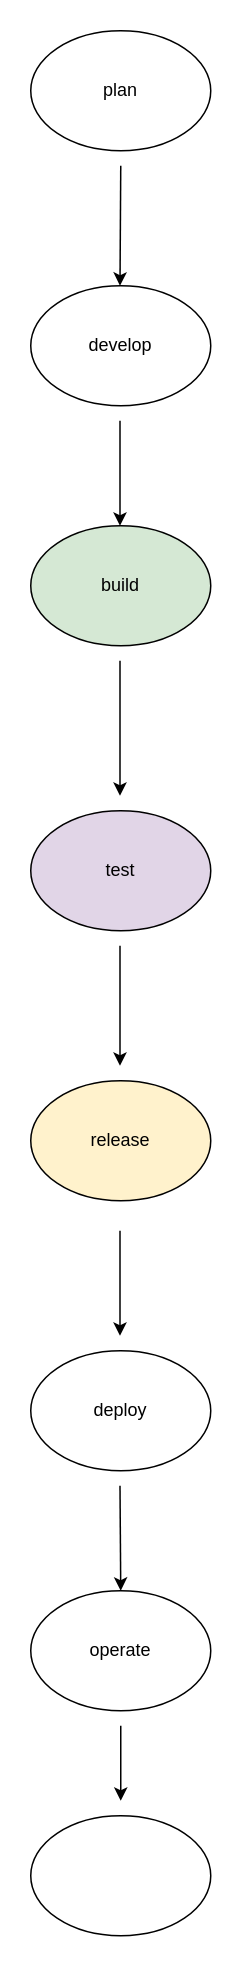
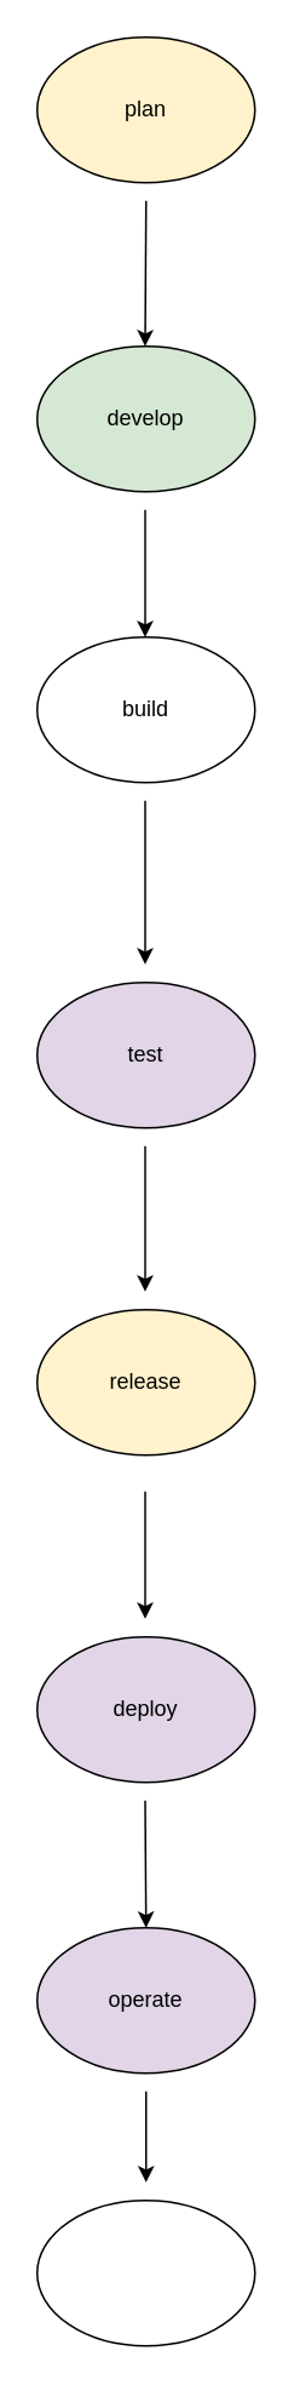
  <mxCell id="0" />
  <mxCell id="1" parent="0" />
- <mxCell id="2" value="plan" style="ellipse;whiteSpace=wrap;html=1;" vertex="1" parent="1"><mxGeometry x="20" y="20" width="120" height="80" as="geometry" /></mxCell>
+ <mxCell id="2" value="plan" style="ellipse;whiteSpace=wrap;html=1;fillColor=#fff2cc;" vertex="1" parent="1"><mxGeometry x="20" y="20" width="120" height="80" as="geometry" /></mxCell>
  <mxCell id="3" value="" style="endArrow=classic;html=1;rounded=0;" edge="1" parent="1"><mxGeometry width="50" height="50" relative="1" as="geometry"><mxPoint x="80" y="110" as="sourcePoint" /><mxPoint x="79.5" y="190" as="targetPoint" /><Array as="points" /></mxGeometry></mxCell>
- <mxCell id="4" value="develop" style="ellipse;whiteSpace=wrap;html=1;" vertex="1" parent="1"><mxGeometry x="20" y="190" width="120" height="80" as="geometry" /></mxCell>
+ <mxCell id="4" value="develop" style="ellipse;whiteSpace=wrap;html=1;fillColor=#d5e8d4;" vertex="1" parent="1"><mxGeometry x="20" y="190" width="120" height="80" as="geometry" /></mxCell>
  <mxCell id="5" value="" style="endArrow=classic;html=1;rounded=0;" edge="1" parent="1"><mxGeometry width="50" height="50" relative="1" as="geometry"><mxPoint x="79.5" y="280" as="sourcePoint" /><mxPoint x="79.5" y="350" as="targetPoint" /><Array as="points"><mxPoint x="79.5" y="320" /></Array></mxGeometry></mxCell>
- <mxCell id="6" value="build" style="ellipse;whiteSpace=wrap;html=1;fillColor=#d5e8d4;" vertex="1" parent="1"><mxGeometry x="20" y="350" width="120" height="80" as="geometry" /></mxCell>
+ <mxCell id="6" value="build" style="ellipse;whiteSpace=wrap;html=1;" vertex="1" parent="1"><mxGeometry x="20" y="350" width="120" height="80" as="geometry" /></mxCell>
  <mxCell id="7" value="" style="endArrow=classic;html=1;rounded=0;" edge="1" parent="1"><mxGeometry width="50" height="50" relative="1" as="geometry"><mxPoint x="79.5" y="450" as="sourcePoint" /><mxPoint x="79.5" y="530" as="targetPoint" /><Array as="points"><mxPoint x="79.5" y="440" /></Array></mxGeometry></mxCell>
  <mxCell id="8" value="test" style="ellipse;whiteSpace=wrap;html=1;fillColor=#e1d5e7;" vertex="1" parent="1"><mxGeometry x="20" y="540" width="120" height="80" as="geometry" /></mxCell>
  <mxCell id="9" value="" style="endArrow=classic;html=1;rounded=0;" edge="1" parent="1"><mxGeometry width="50" height="50" relative="1" as="geometry"><mxPoint x="79.5" y="630" as="sourcePoint" /><mxPoint x="79.5" y="710" as="targetPoint" /><Array as="points"><mxPoint x="79.5" y="670" /></Array></mxGeometry></mxCell>
  <mxCell id="10" value="release" style="ellipse;whiteSpace=wrap;html=1;fillColor=#fff2cc;" vertex="1" parent="1"><mxGeometry x="20" y="720" width="120" height="80" as="geometry" /></mxCell>
  <mxCell id="11" value="" style="endArrow=classic;html=1;rounded=0;" edge="1" parent="1"><mxGeometry width="50" height="50" relative="1" as="geometry"><mxPoint x="79.5" y="820" as="sourcePoint" /><mxPoint x="79.5" y="890" as="targetPoint" /><Array as="points"><mxPoint x="79.5" y="860" /></Array></mxGeometry></mxCell>
- <mxCell id="12" value="deploy" style="ellipse;whiteSpace=wrap;html=1;" vertex="1" parent="1"><mxGeometry x="20" y="900" width="120" height="80" as="geometry" /></mxCell>
+ <mxCell id="12" value="deploy" style="ellipse;whiteSpace=wrap;html=1;fillColor=#e1d5e7;" vertex="1" parent="1"><mxGeometry x="20" y="900" width="120" height="80" as="geometry" /></mxCell>
  <mxCell id="13" value="" style="endArrow=classic;html=1;rounded=0;" edge="1" parent="1" target="14"><mxGeometry width="50" height="50" relative="1" as="geometry"><mxPoint x="79.5" y="990" as="sourcePoint" /><mxPoint x="79.5" y="1050" as="targetPoint" /><Array as="points" /></mxGeometry></mxCell>
- <mxCell id="14" value="operate" style="ellipse;whiteSpace=wrap;html=1;" vertex="1" parent="1"><mxGeometry x="20" y="1060" width="120" height="80" as="geometry" /></mxCell>
+ <mxCell id="14" value="operate" style="ellipse;whiteSpace=wrap;html=1;fillColor=#e1d5e7;" vertex="1" parent="1"><mxGeometry x="20" y="1060" width="120" height="80" as="geometry" /></mxCell>
  <mxCell id="15" value="" style="ellipse;whiteSpace=wrap;html=1;" vertex="1" parent="1"><mxGeometry x="20" y="1210" width="120" height="80" as="geometry" /></mxCell>
  <mxCell id="16" value="" style="endArrow=classic;html=1;rounded=0;" edge="1" parent="1"><mxGeometry width="50" height="50" relative="1" as="geometry"><mxPoint x="80" y="1150" as="sourcePoint" /><mxPoint x="80" y="1200" as="targetPoint" /></mxGeometry></mxCell>
